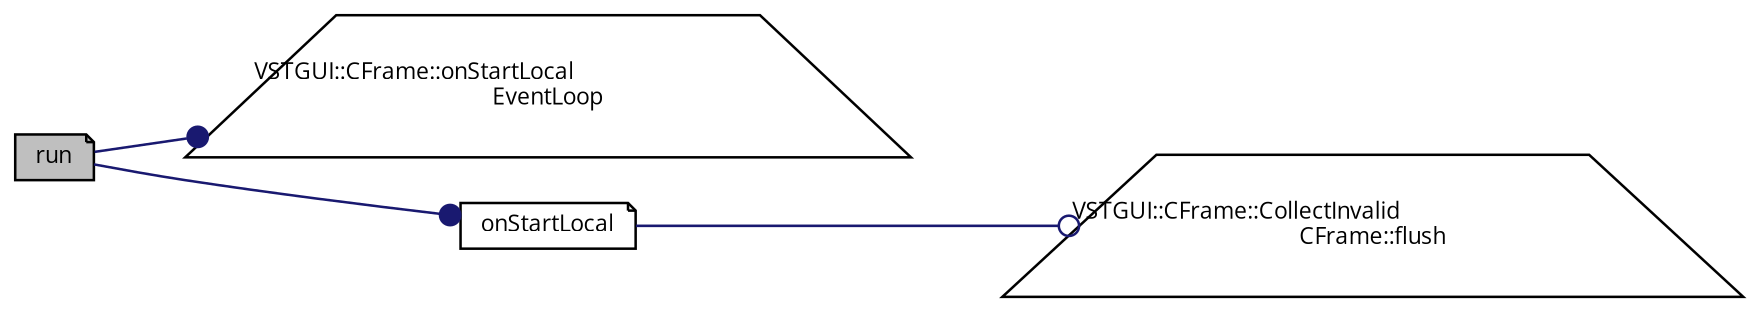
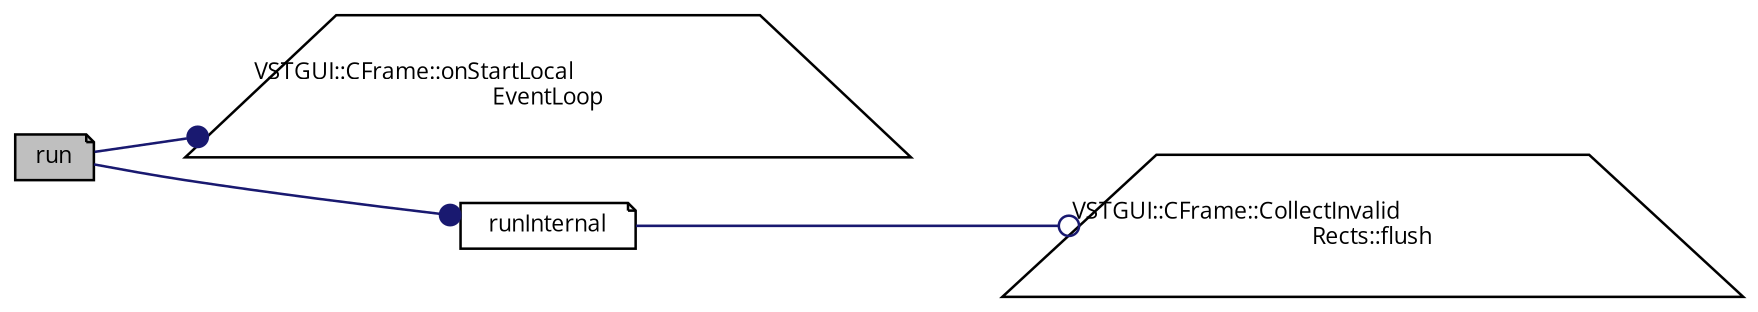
  digraph {
    fontname="Open Sans"
    rankdir=LR
    node [color=black fontname="Open Sans" fontsize=9 shape=note]
    edge [arrowhead=dot color=midnightblue fontname="Open Sans" fontsize=9 labelfontname=Arial labelfontsize=9 style=solid]
    n1 [fillcolor=grey75 fontcolor=black height=0.2 label=run style=filled width=0.4]
    n2 [height=0.2 label="VSTGUI::CFrame::onStartLocal\lEventLoop" shape=trapezium width=0.4]
-   n3 [height=0.2 label=onStartLocal width=0.4]
-   n4 [height=0.2 label="VSTGUI::CFrame::CollectInvalid\lCFrame::flush" shape=trapezium width=0.4]
+   n3 [height=0.2 label=runInternal width=0.4]
+   n4 [height=0.2 label="VSTGUI::CFrame::CollectInvalid\lRects::flush" shape=trapezium width=0.4]
    n1 -> n2
    n1 -> n3
    n3 -> n4 [arrowhead=odot]
  }
